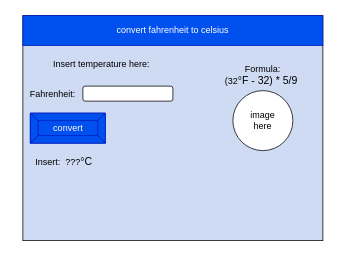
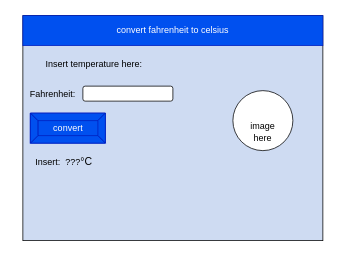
  <mxCell id="0" />
  <mxCell id="1" parent="0" />
  <mxCell id="2" value="" style="rounded=0;whiteSpace=wrap;html=1;fillColor=#CEDBF2;" parent="1" vertex="1"><mxGeometry x="30" y="20" width="400" height="300" as="geometry" /></mxCell>
  <mxCell id="3" value="convert fahrenheit to celsius" style="rounded=0;whiteSpace=wrap;html=1;fillColor=#0050ef;fontColor=#ffffff;strokeColor=#001DBC;" parent="1" vertex="1"><mxGeometry x="30" y="20" width="400" height="40" as="geometry" /></mxCell>
  <mxCell id="4" value="convert" style="labelPosition=center;verticalLabelPosition=middle;align=center;html=1;shape=mxgraph.basic.button;dx=10;fillColor=#0050ef;fontColor=#FFFFFF;strokeColor=#001DBC;" parent="1" vertex="1"><mxGeometry x="40" y="150" width="100" height="40" as="geometry" /></mxCell>
- <mxCell id="5" value="&lt;font color=&quot;#000000&quot;&gt;Insert temperature here:&lt;/font&gt;" style="text;html=1;strokeColor=none;fillColor=none;align=center;verticalAlign=middle;whiteSpace=wrap;rounded=0;fontColor=#FFFFFF;" vertex="1" parent="1"><mxGeometry x="50" y="70" width="170" height="30" as="geometry" /></mxCell>
+ <mxCell id="5" value="&lt;font color=&quot;#000000&quot;&gt;Insert temperature here:&lt;/font&gt;" style="text;html=1;strokeColor=none;fillColor=none;align=center;verticalAlign=middle;whiteSpace=wrap;rounded=0;fontColor=#FFFFFF;" vertex="1" parent="1"><mxGeometry x="40" y="70" width="170" height="30" as="geometry" /></mxCell>
  <mxCell id="6" value="" style="ellipse;whiteSpace=wrap;html=1;aspect=fixed;fontColor=#000000;fillColor=#FFFFFF;" vertex="1" parent="1"><mxGeometry x="310" y="120" width="80" height="80" as="geometry" /></mxCell>
- <mxCell id="7" value="image here" style="text;html=1;strokeColor=none;fillColor=none;align=center;verticalAlign=middle;whiteSpace=wrap;rounded=0;fontColor=#000000;" vertex="1" parent="1"><mxGeometry x="320" y="145" width="60" height="30" as="geometry" /></mxCell>
+ <mxCell id="7" value="image here" style="text;html=1;strokeColor=none;fillColor=none;align=center;verticalAlign=middle;whiteSpace=wrap;rounded=0;fontColor=#000000;" vertex="1" parent="1"><mxGeometry x="320" y="160" width="60" height="30" as="geometry" /></mxCell>
  <mxCell id="8" value="Fahrenheit:" style="text;html=1;strokeColor=none;fillColor=none;align=center;verticalAlign=middle;whiteSpace=wrap;rounded=0;fontColor=#000000;" vertex="1" parent="1"><mxGeometry x="40" y="110" width="60" height="30" as="geometry" /></mxCell>
  <mxCell id="9" value="Insert:&amp;nbsp; ???&lt;span style=&quot;font-family: &amp;#34;arial&amp;#34; , sans-serif ; font-size: 14px ; text-align: left&quot;&gt;°C&lt;/span&gt;" style="text;html=1;strokeColor=none;fillColor=none;align=center;verticalAlign=middle;whiteSpace=wrap;rounded=0;fontColor=#000000;" vertex="1" parent="1"><mxGeometry x="20" y="200" width="130" height="30" as="geometry" /></mxCell>
  <mxCell id="10" value="" style="rounded=1;whiteSpace=wrap;html=1;fontColor=#000000;fillColor=#FFFFFF;" vertex="1" parent="1"><mxGeometry x="110" y="114" width="120" height="20" as="geometry" /></mxCell>
- <mxCell id="11" value="Formula:&lt;br&gt;(32&lt;span style=&quot;font-family: &amp;#34;arial&amp;#34; , sans-serif ; font-size: 14px ; text-align: left&quot;&gt;°F - 32) * 5/9&amp;nbsp;&lt;/span&gt;" style="text;html=1;strokeColor=none;fillColor=none;align=center;verticalAlign=middle;whiteSpace=wrap;rounded=0;fontColor=#000000;" vertex="1" parent="1"><mxGeometry x="275" y="84" width="150" height="30" as="geometry" /></mxCell>
